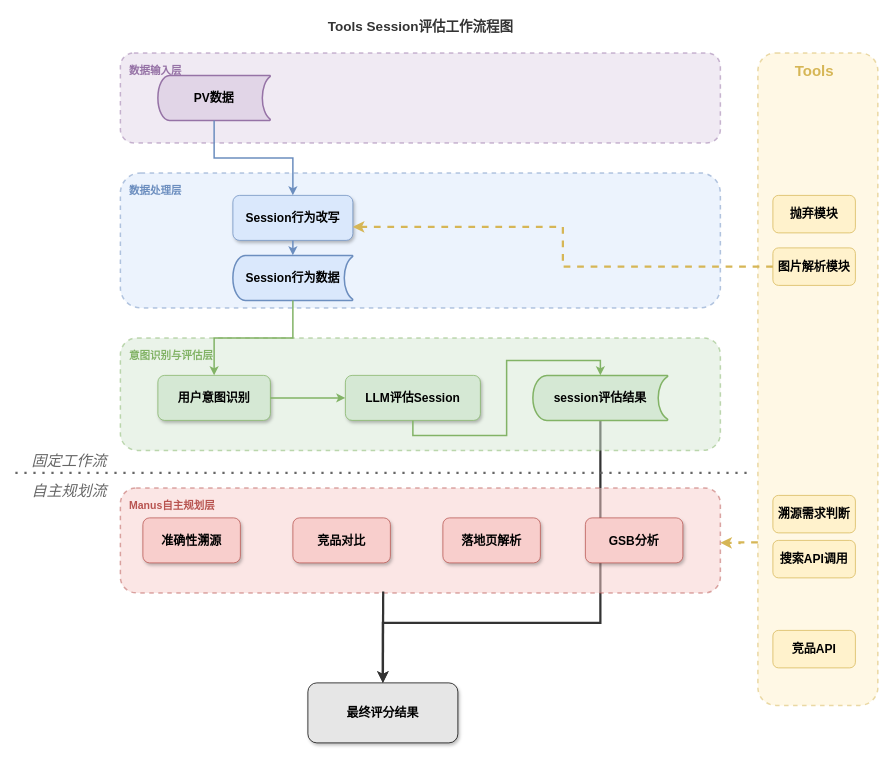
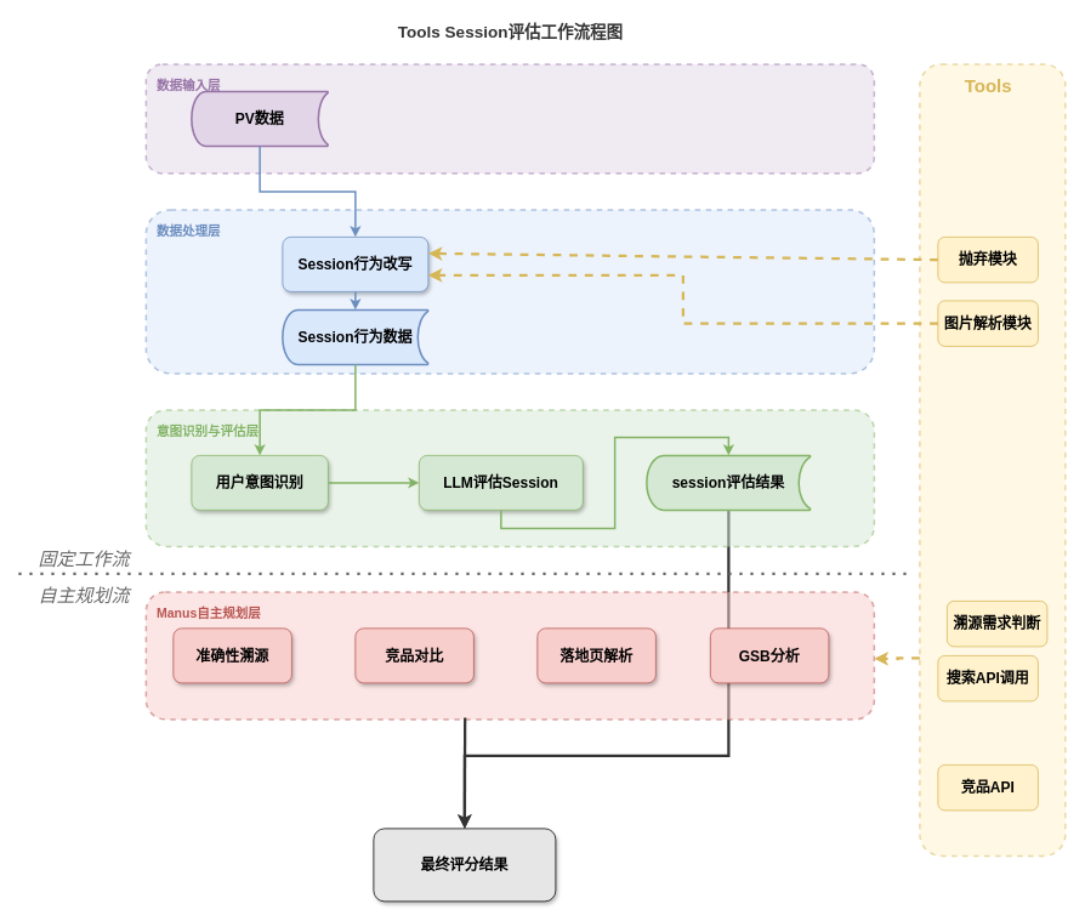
  <mxCell id="0" />
  <mxCell id="1" parent="0" />
  <mxCell id="2" style="edgeStyle=orthogonalEdgeStyle;rounded=0;orthogonalLoop=1;jettySize=auto;html=1;exitX=0.5;exitY=1;exitDx=0;exitDy=0;exitPerimeter=0;entryX=0.5;entryY=0;entryDx=0;entryDy=0;strokeWidth=3;strokeColor=#333333;" parent="1" source="13" target="22" edge="1"><mxGeometry relative="1" as="geometry"><Array as="points"><mxPoint x="800" y="830" /><mxPoint x="510" y="830" /></Array></mxGeometry></mxCell>
  <mxCell id="3" value="" style="rounded=1;whiteSpace=wrap;html=1;fillColor=#e1d5e7;strokeColor=#9673a6;strokeWidth=2;dashed=1;opacity=50;" parent="1" vertex="1"><mxGeometry x="160" y="70" width="800" height="120" as="geometry" /></mxCell>
  <mxCell id="4" value="" style="rounded=1;whiteSpace=wrap;html=1;fillColor=#dae8fc;strokeColor=#6c8ebf;strokeWidth=2;dashed=1;opacity=50;" parent="1" vertex="1"><mxGeometry x="160" y="230" width="800" height="180" as="geometry" /></mxCell>
  <mxCell id="5" value="" style="rounded=1;whiteSpace=wrap;html=1;fillColor=#d5e8d4;strokeColor=#82b366;strokeWidth=2;dashed=1;opacity=50;" parent="1" vertex="1"><mxGeometry x="160" y="450" width="800" height="150" as="geometry" /></mxCell>
  <mxCell id="6" value="" style="rounded=1;whiteSpace=wrap;html=1;fillColor=#fff2cc;strokeColor=#d6b656;strokeWidth=2;dashed=1;opacity=50;" parent="1" vertex="1"><mxGeometry x="1010" y="70" width="160" height="870" as="geometry" /></mxCell>
  <mxCell id="7" value="" style="rounded=1;whiteSpace=wrap;html=1;fillColor=#f8cecc;strokeColor=#b85450;strokeWidth=2;dashed=1;opacity=50;" parent="1" vertex="1"><mxGeometry x="160" y="650" width="800" height="140" as="geometry" /></mxCell>
  <mxCell id="8" value="&lt;font style=&quot;font-size: 16px;&quot;&gt;PV数据&lt;/font&gt;" style="strokeWidth=2;html=1;shape=mxgraph.flowchart.stored_data;whiteSpace=wrap;fillColor=#e1d5e7;strokeColor=#9673a6;fontSize=12;fontStyle=1;" parent="1" vertex="1"><mxGeometry x="210" y="100" width="150" height="60" as="geometry" /></mxCell>
  <mxCell id="9" value="&lt;font style=&quot;font-size: 16px;&quot;&gt;Session行为改写&lt;/font&gt;" style="rounded=1;whiteSpace=wrap;html=1;fillColor=#dae8fc;strokeColor=#6c8ebf;fontSize=12;fontStyle=1;shadow=1;" parent="1" vertex="1"><mxGeometry x="310" y="260" width="160" height="60" as="geometry" /></mxCell>
  <mxCell id="10" value="&lt;font style=&quot;font-size: 16px;&quot;&gt;Session行为数据&lt;/font&gt;" style="strokeWidth=2;html=1;shape=mxgraph.flowchart.stored_data;whiteSpace=wrap;fillColor=#dae8fc;strokeColor=#6c8ebf;fontSize=12;fontStyle=1;" parent="1" vertex="1"><mxGeometry x="310" y="340" width="160" height="60" as="geometry" /></mxCell>
  <mxCell id="11" value="&lt;font style=&quot;font-size: 16px;&quot;&gt;用户意图识别&lt;/font&gt;" style="rounded=1;whiteSpace=wrap;html=1;fillColor=#d5e8d4;strokeColor=#82b366;fontSize=12;fontStyle=1;shadow=1;" parent="1" vertex="1"><mxGeometry x="210" y="500" width="150" height="60" as="geometry" /></mxCell>
  <mxCell id="12" value="&lt;font style=&quot;font-size: 16px;&quot;&gt;LLM评估Session&lt;/font&gt;" style="rounded=1;whiteSpace=wrap;html=1;fillColor=#d5e8d4;strokeColor=#82b366;fontSize=12;fontStyle=1;shadow=1;" parent="1" vertex="1"><mxGeometry x="460" y="500" width="180" height="60" as="geometry" /></mxCell>
  <mxCell id="13" value="&lt;font style=&quot;font-size: 16px;&quot;&gt;session评估结果&lt;/font&gt;" style="strokeWidth=2;html=1;shape=mxgraph.flowchart.stored_data;whiteSpace=wrap;fillColor=#d5e8d4;strokeColor=#82b366;fontSize=12;fontStyle=1;" parent="1" vertex="1"><mxGeometry x="710" y="500" width="180" height="60" as="geometry" /></mxCell>
  <mxCell id="14" value="&lt;font style=&quot;font-size: 16px;&quot;&gt;抛弃模块&lt;/font&gt;" style="rounded=1;whiteSpace=wrap;html=1;fillColor=#fff2cc;strokeColor=#d6b656;fontSize=11;fontStyle=1;" parent="1" vertex="1"><mxGeometry x="1030" y="260" width="110" height="50" as="geometry" /></mxCell>
  <mxCell id="15" value="&lt;font style=&quot;font-size: 16px;&quot;&gt;图片解析模块&lt;/font&gt;" style="rounded=1;whiteSpace=wrap;html=1;fillColor=#fff2cc;strokeColor=#d6b656;fontSize=11;fontStyle=1;" parent="1" vertex="1"><mxGeometry x="1030" y="330" width="110" height="50" as="geometry" /></mxCell>
- <mxCell id="16" value="&lt;font style=&quot;font-size: 16px;&quot;&gt;溯源需求判断&lt;/font&gt;" style="rounded=1;whiteSpace=wrap;html=1;fillColor=#fff2cc;strokeColor=#d6b656;fontSize=11;fontStyle=1;" parent="1" vertex="1"><mxGeometry x="1030" y="660" width="110" height="50" as="geometry" /></mxCell>
+ <mxCell id="16" value="&lt;font style=&quot;font-size: 16px;&quot;&gt;溯源需求判断&lt;/font&gt;" style="rounded=1;whiteSpace=wrap;html=1;fillColor=#fff2cc;strokeColor=#d6b656;fontSize=11;fontStyle=1;" parent="1" vertex="1"><mxGeometry x="1040" y="660" width="110" height="50" as="geometry" /></mxCell>
  <mxCell id="17" value="&lt;font style=&quot;font-size: 16px;&quot;&gt;搜索API调用&lt;/font&gt;" style="rounded=1;whiteSpace=wrap;html=1;fillColor=#fff2cc;strokeColor=#d6b656;fontSize=11;fontStyle=1;" parent="1" vertex="1"><mxGeometry x="1030" y="720" width="110" height="50" as="geometry" /></mxCell>
  <mxCell id="18" value="&lt;font style=&quot;font-size: 16px;&quot;&gt;准确性溯源&lt;/font&gt;" style="rounded=1;whiteSpace=wrap;html=1;fillColor=#f8cecc;strokeColor=#b85450;fontSize=12;fontStyle=1;shadow=1;" parent="1" vertex="1"><mxGeometry x="190" y="690" width="130" height="60" as="geometry" /></mxCell>
  <mxCell id="19" value="&lt;font style=&quot;font-size: 16px;&quot;&gt;竞品对比&lt;/font&gt;" style="rounded=1;whiteSpace=wrap;html=1;fillColor=#f8cecc;strokeColor=#b85450;fontSize=12;fontStyle=1;shadow=1;" parent="1" vertex="1"><mxGeometry x="390" y="690" width="130" height="60" as="geometry" /></mxCell>
  <mxCell id="20" value="&lt;font style=&quot;font-size: 16px;&quot;&gt;落地页解析&lt;/font&gt;" style="rounded=1;whiteSpace=wrap;html=1;fillColor=#f8cecc;strokeColor=#b85450;fontSize=12;fontStyle=1;shadow=1;" parent="1" vertex="1"><mxGeometry x="590" y="690" width="130" height="60" as="geometry" /></mxCell>
  <mxCell id="21" value="&lt;font style=&quot;font-size: 16px;&quot;&gt;GSB分析&lt;/font&gt;" style="rounded=1;whiteSpace=wrap;html=1;fillColor=#f8cecc;strokeColor=#b85450;fontSize=12;fontStyle=1;shadow=1;" parent="1" vertex="1"><mxGeometry x="780" y="690" width="130" height="60" as="geometry" /></mxCell>
  <mxCell id="22" value="&lt;font style=&quot;font-size: 16px;&quot;&gt;最终评分结果&lt;/font&gt;" style="rounded=1;whiteSpace=wrap;html=1;fillColor=#e6e6e6;strokeColor=#000000;fontSize=14;fontStyle=1;shadow=1;" parent="1" vertex="1"><mxGeometry x="410" y="910" width="200" height="80" as="geometry" /></mxCell>
  <mxCell id="23" value="" style="endArrow=none;dashed=1;html=1;dashPattern=1 3;strokeWidth=3;strokeColor=#666666;" parent="1" edge="1"><mxGeometry width="50" height="50" relative="1" as="geometry"><mxPoint x="20" y="630" as="sourcePoint" /><mxPoint x="1000" y="630" as="targetPoint" /></mxGeometry></mxCell>
  <mxCell id="24" value="数据输入层" style="text;html=1;align=left;verticalAlign=middle;resizable=0;points=[];autosize=1;strokeColor=none;fillColor=none;fontSize=14;fontStyle=1;fontColor=#9673a6;" parent="1" vertex="1"><mxGeometry x="170" y="80" width="80" height="25" as="geometry" /></mxCell>
  <mxCell id="25" value="数据处理层" style="text;html=1;align=left;verticalAlign=middle;resizable=0;points=[];autosize=1;strokeColor=none;fillColor=none;fontSize=14;fontStyle=1;fontColor=#6c8ebf;" parent="1" vertex="1"><mxGeometry x="170" y="240" width="80" height="25" as="geometry" /></mxCell>
  <mxCell id="26" value="意图识别与评估层" style="text;html=1;align=left;verticalAlign=middle;resizable=0;points=[];autosize=1;strokeColor=none;fillColor=none;fontSize=14;fontStyle=1;fontColor=#82b366;" parent="1" vertex="1"><mxGeometry x="170" y="460" width="120" height="25" as="geometry" /></mxCell>
  <mxCell id="27" value="&lt;font style=&quot;font-size: 20px;&quot;&gt;Tools&lt;/font&gt;" style="text;html=1;align=center;verticalAlign=middle;resizable=0;points=[];autosize=1;strokeColor=none;fillColor=none;fontSize=14;fontStyle=1;fontColor=#D6B656;" parent="1" vertex="1"><mxGeometry x="1050" y="72.5" width="70" height="40" as="geometry" /></mxCell>
  <mxCell id="28" value="Manus自主规划层" style="text;html=1;align=left;verticalAlign=middle;resizable=0;points=[];autosize=1;strokeColor=none;fillColor=none;fontSize=14;fontStyle=1;fontColor=#b85450;" parent="1" vertex="1"><mxGeometry x="170" y="660" width="120" height="25" as="geometry" /></mxCell>
  <mxCell id="29" value="&lt;font style=&quot;font-size: 20px;&quot;&gt;固定工作流&lt;/font&gt;" style="text;html=1;align=left;verticalAlign=middle;resizable=0;points=[];autosize=1;strokeColor=none;fillColor=none;fontSize=12;fontStyle=2;fontColor=#666666;" parent="1" vertex="1"><mxGeometry x="40" y="593" width="120" height="40" as="geometry" /></mxCell>
  <mxCell id="30" value="&lt;font style=&quot;font-size: 20px;&quot;&gt;自主规划流&lt;/font&gt;" style="text;html=1;align=left;verticalAlign=middle;resizable=0;points=[];autosize=1;strokeColor=none;fillColor=none;fontSize=12;fontStyle=2;fontColor=#666666;" parent="1" vertex="1"><mxGeometry x="40" y="633" width="120" height="40" as="geometry" /></mxCell>
  <mxCell id="31" style="edgeStyle=orthogonalEdgeStyle;rounded=0;orthogonalLoop=1;jettySize=auto;html=1;exitX=0.5;exitY=1;exitDx=0;exitDy=0;exitPerimeter=0;entryX=0.5;entryY=0;entryDx=0;entryDy=0;strokeWidth=2;strokeColor=#6c8ebf;" parent="1" source="8" target="9" edge="1"><mxGeometry relative="1" as="geometry" /></mxCell>
  <mxCell id="32" style="edgeStyle=orthogonalEdgeStyle;rounded=0;orthogonalLoop=1;jettySize=auto;html=1;exitX=0.5;exitY=1;exitDx=0;exitDy=0;entryX=0.5;entryY=0;entryDx=0;entryDy=0;entryPerimeter=0;strokeWidth=2;strokeColor=#6c8ebf;" parent="1" source="9" target="10" edge="1"><mxGeometry relative="1" as="geometry" /></mxCell>
  <mxCell id="33" style="edgeStyle=orthogonalEdgeStyle;rounded=0;orthogonalLoop=1;jettySize=auto;html=1;exitX=0.5;exitY=1;exitDx=0;exitDy=0;exitPerimeter=0;entryX=0.5;entryY=0;entryDx=0;entryDy=0;strokeWidth=2;strokeColor=#82b366;" parent="1" source="10" target="11" edge="1"><mxGeometry relative="1" as="geometry" /></mxCell>
  <mxCell id="34" style="edgeStyle=orthogonalEdgeStyle;rounded=0;orthogonalLoop=1;jettySize=auto;html=1;exitX=1;exitY=0.5;exitDx=0;exitDy=0;entryX=0;entryY=0.5;entryDx=0;entryDy=0;strokeWidth=2;strokeColor=#82b366;" parent="1" source="11" target="12" edge="1"><mxGeometry relative="1" as="geometry" /></mxCell>
  <mxCell id="35" style="edgeStyle=orthogonalEdgeStyle;rounded=0;orthogonalLoop=1;jettySize=auto;html=1;exitX=0.5;exitY=1;exitDx=0;exitDy=0;entryX=0.5;entryY=0;entryDx=0;entryDy=0;entryPerimeter=0;strokeWidth=2;strokeColor=#82b366;" parent="1" source="12" target="13" edge="1"><mxGeometry relative="1" as="geometry" /></mxCell>
+ <mxCell id="36" style="rounded=0;orthogonalLoop=1;jettySize=auto;html=1;exitX=0;exitY=0.5;exitDx=0;exitDy=0;entryX=1;entryY=0.3;entryDx=0;entryDy=0;strokeWidth=3;strokeColor=#d6b656;dashed=1;" parent="1" source="14" target="9" edge="1"><mxGeometry relative="1" as="geometry" /></mxCell>
  <mxCell id="37" style="edgeStyle=orthogonalEdgeStyle;rounded=0;orthogonalLoop=1;jettySize=auto;html=1;exitX=0;exitY=0.5;exitDx=0;exitDy=0;entryX=1;entryY=0.7;entryDx=0;entryDy=0;strokeWidth=3;strokeColor=#d6b656;dashed=1;" parent="1" source="15" target="9" edge="1"><mxGeometry relative="1" as="geometry" /></mxCell>
  <mxCell id="38" value="Tools Session评估工作流程图" style="text;html=1;align=center;verticalAlign=middle;resizable=0;points=[];autosize=1;strokeColor=none;fillColor=none;fontSize=18;fontStyle=1;fontColor=#333333;" parent="1" vertex="1"><mxGeometry x="450" y="20" width="220" height="30" as="geometry" /></mxCell>
  <mxCell id="39" value="&lt;font style=&quot;font-size: 16px;&quot;&gt;竞品API&lt;/font&gt;" style="rounded=1;whiteSpace=wrap;html=1;fillColor=#fff2cc;strokeColor=#d6b656;fontSize=11;fontStyle=1;" parent="1" vertex="1"><mxGeometry x="1030" y="840" width="110" height="50" as="geometry" /></mxCell>
  <mxCell id="40" style="rounded=0;orthogonalLoop=1;jettySize=auto;html=1;exitX=0.438;exitY=0.986;exitDx=0;exitDy=0;exitPerimeter=0;strokeWidth=3;strokeColor=#333333;" parent="1" source="7" edge="1"><mxGeometry relative="1" as="geometry"><mxPoint x="810" y="550" as="sourcePoint" /><mxPoint x="510" y="910" as="targetPoint" /></mxGeometry></mxCell>
  <mxCell id="41" style="edgeStyle=orthogonalEdgeStyle;rounded=0;orthogonalLoop=1;jettySize=auto;html=1;exitX=0;exitY=0.75;exitDx=0;exitDy=0;strokeWidth=3;strokeColor=#d6b656;dashed=1;" parent="1" source="6" edge="1"><mxGeometry relative="1" as="geometry"><mxPoint x="1040" y="365" as="sourcePoint" /><mxPoint x="960" y="723" as="targetPoint" /></mxGeometry></mxCell>
